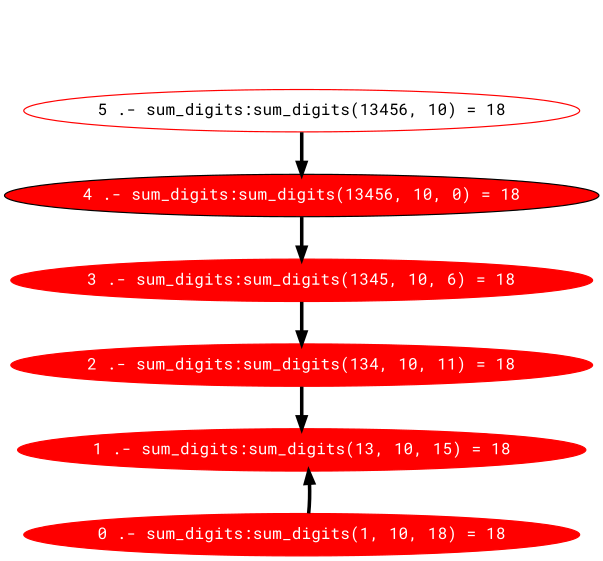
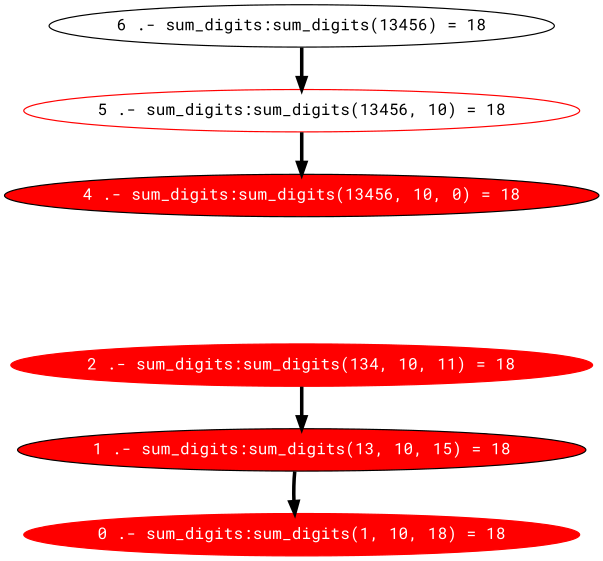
  digraph {
    fontname="Roboto Mono"
    node [color=red fillcolor=red fontcolor=white fontname="Roboto Mono" shape=ellipse style=filled]
    edge [color=black fontname="Roboto Mono" penwidth=3]
-   n1 [label="1 .- sum_digits:sum_digits(13, 10, 15) = 18"]
+   n1 [color=black label="1 .- sum_digits:sum_digits(13, 10, 15) = 18"]
    n2 [label="0 .- sum_digits:sum_digits(1, 10, 18) = 18"]
-   n3 [label="3 .- sum_digits:sum_digits(1345, 10, 6) = 18"]
    n4 [label="2 .- sum_digits:sum_digits(134, 10, 11) = 18"]
    n5 [color=black label="4 .- sum_digits:sum_digits(13456, 10, 0) = 18"]
+   n6 [label="6 .- sum_digits:sum_digits(13456) = 18" color="" fillcolor="" fontcolor="" style=""]
    n7 [label="5 .- sum_digits:sum_digits(13456, 10) = 18" fillcolor="" fontcolor="" style=""]
-   n2 -> n1
-   n3 -> n4
+   n1 -> n2
    n4 -> n1
-   n5 -> n3
+   n6 -> n7
    n7 -> n5
  }
